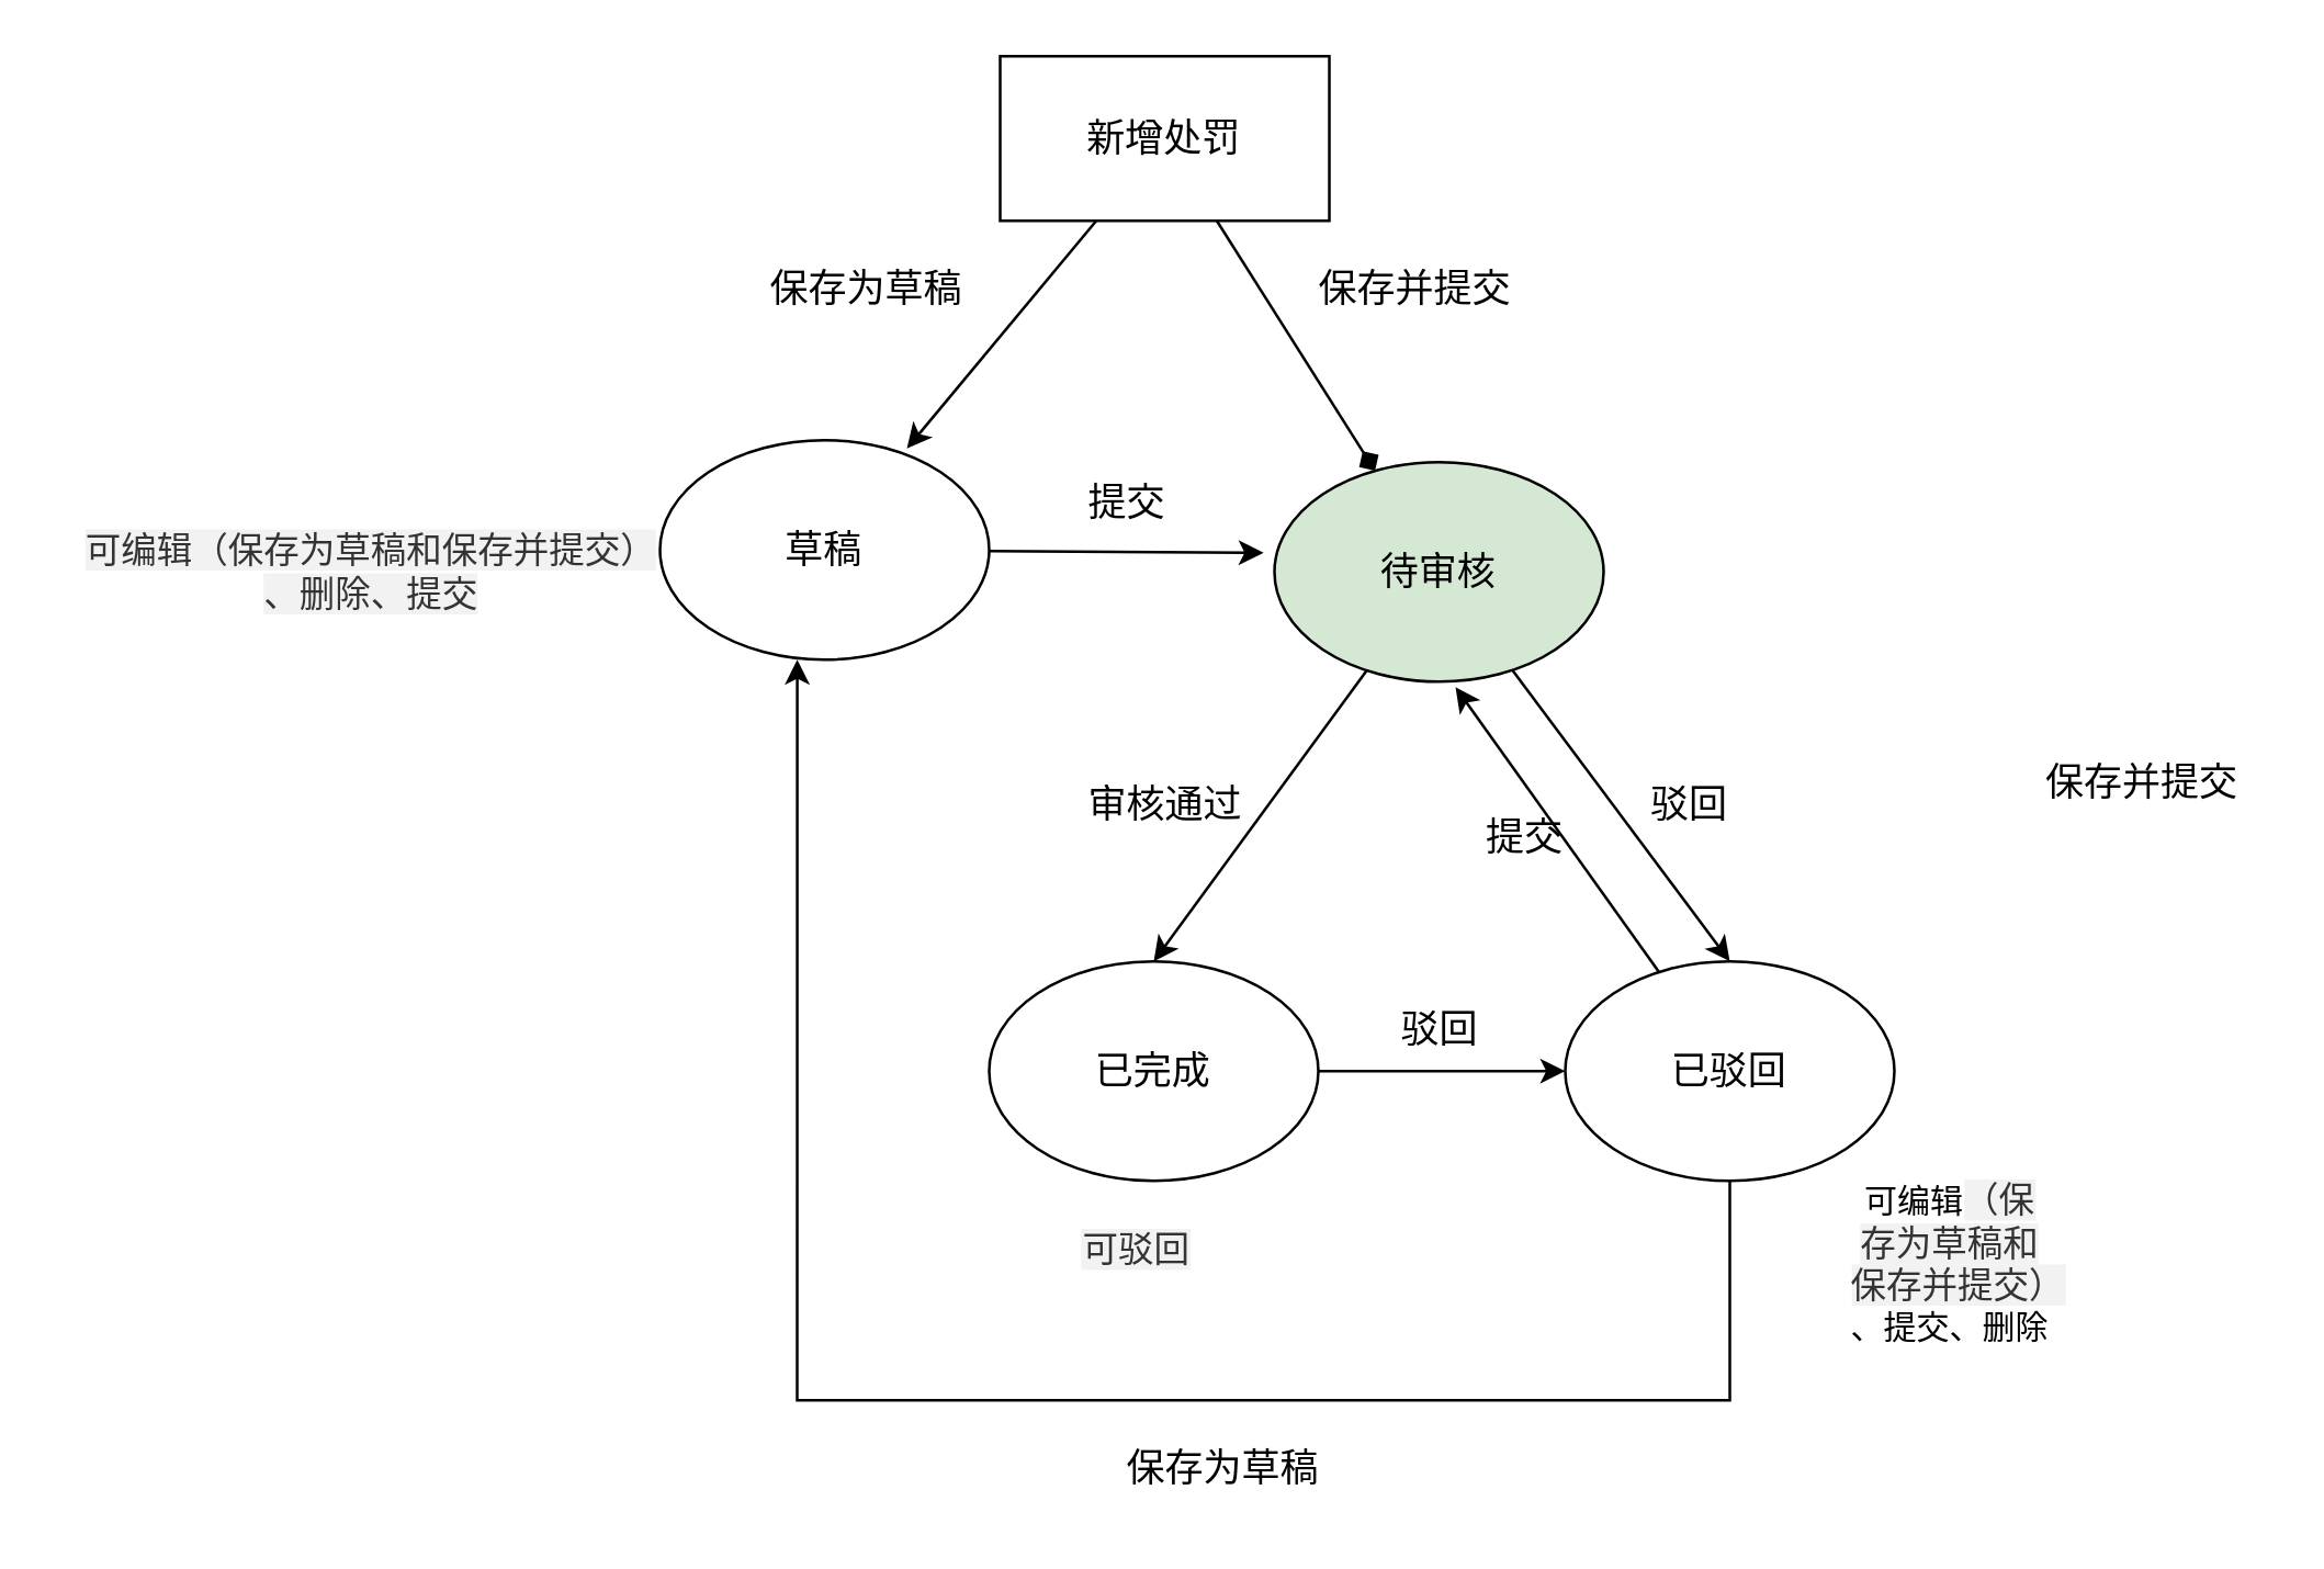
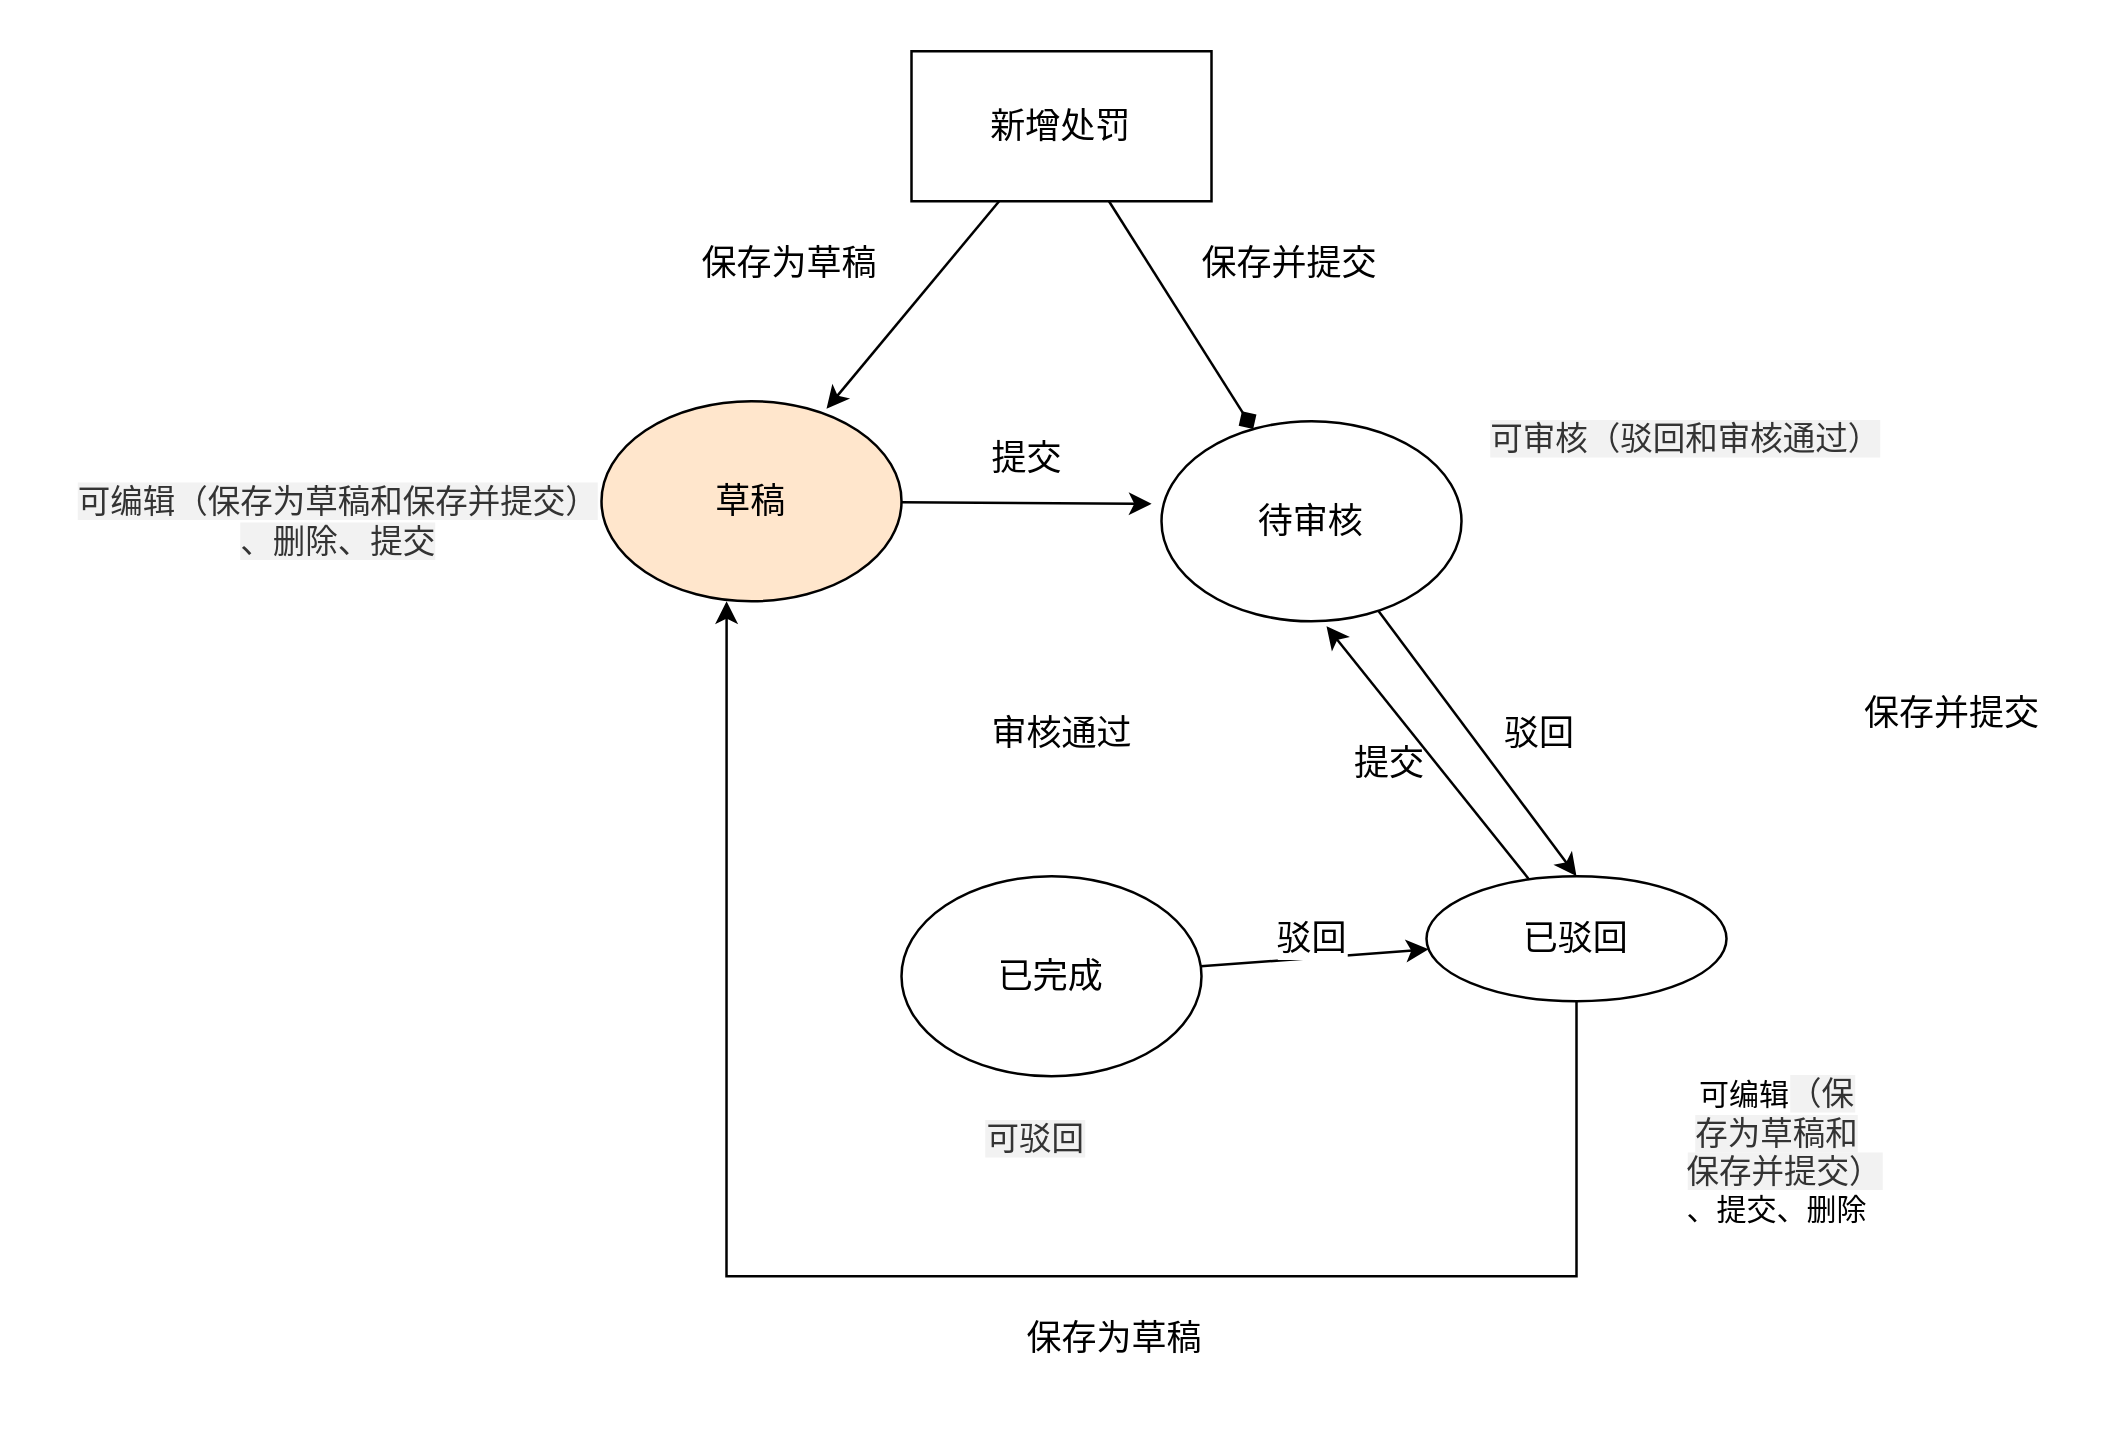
  <mxCell id="0" />
  <mxCell id="1" parent="0" />
- <mxCell id="2" value="草稿" style="ellipse;whiteSpace=wrap;html=1;fontSize=14;" parent="1" vertex="1"><mxGeometry x="240" y="160" width="120" height="80" as="geometry" /></mxCell>
+ <mxCell id="2" value="草稿" style="ellipse;whiteSpace=wrap;html=1;fontSize=14;fillColor=#ffe6cc;" parent="1" vertex="1"><mxGeometry x="240" y="160" width="120" height="80" as="geometry" /></mxCell>
  <mxCell id="3" style="rounded=0;orthogonalLoop=1;jettySize=auto;html=1;fontFamily=Helvetica;fontSize=12;fontColor=default;autosize=1;resizable=0;endArrow=diamond;" parent="1" source="4" target="7" edge="1"><mxGeometry relative="1" as="geometry" /></mxCell>
  <mxCell id="4" value="新增处罚" style="rounded=0;whiteSpace=wrap;html=1;fontSize=14;" parent="1" vertex="1"><mxGeometry x="364" y="20" width="120" height="60" as="geometry" /></mxCell>
- <mxCell id="5" style="edgeStyle=none;rounded=0;orthogonalLoop=1;jettySize=auto;html=1;entryX=0.5;entryY=0;entryDx=0;entryDy=0;strokeColor=default;align=center;verticalAlign=middle;fontFamily=Helvetica;fontSize=12;fontColor=default;labelBackgroundColor=default;autosize=1;resizable=0;endArrow=classic;" parent="1" source="7" target="14" edge="1"><mxGeometry relative="1" as="geometry" /></mxCell>
  <mxCell id="6" style="edgeStyle=none;rounded=0;orthogonalLoop=1;jettySize=auto;html=1;entryX=0.5;entryY=0;entryDx=0;entryDy=0;strokeColor=default;align=center;verticalAlign=middle;fontFamily=Helvetica;fontSize=12;fontColor=default;labelBackgroundColor=default;autosize=1;resizable=0;endArrow=classic;" parent="1" source="7" target="16" edge="1"><mxGeometry relative="1" as="geometry" /></mxCell>
- <mxCell id="7" value="待审核" style="ellipse;whiteSpace=wrap;html=1;fontSize=14;fillColor=#d5e8d4;" parent="1" vertex="1"><mxGeometry x="464" y="168" width="120" height="80" as="geometry" /></mxCell>
+ <mxCell id="7" value="待审核" style="ellipse;whiteSpace=wrap;html=1;fontSize=14;" parent="1" vertex="1"><mxGeometry x="464" y="168" width="120" height="80" as="geometry" /></mxCell>
  <mxCell id="8" style="rounded=0;orthogonalLoop=1;jettySize=auto;html=1;entryX=0.75;entryY=0.038;entryDx=0;entryDy=0;entryPerimeter=0;fontFamily=Helvetica;fontSize=12;fontColor=default;autosize=1;resizable=0;" parent="1" source="4" target="2" edge="1"><mxGeometry relative="1" as="geometry" /></mxCell>
  <mxCell id="9" value="&lt;font style=&quot;font-size: 14px;&quot;&gt;保存为草稿&lt;/font&gt;" style="text;html=1;align=center;verticalAlign=middle;resizable=0;points=[];autosize=1;strokeColor=none;fillColor=none;fontFamily=Helvetica;fontSize=12;fontColor=default;" parent="1" vertex="1"><mxGeometry x="270" y="90" width="90" height="30" as="geometry" /></mxCell>
  <mxCell id="10" value="&lt;font style=&quot;font-size: 14px;&quot;&gt;保存并提交&lt;/font&gt;" style="text;html=1;align=center;verticalAlign=middle;resizable=0;points=[];autosize=1;strokeColor=none;fillColor=none;fontFamily=Helvetica;fontSize=12;fontColor=default;labelBackgroundColor=default;" parent="1" vertex="1"><mxGeometry x="470" y="90" width="90" height="30" as="geometry" /></mxCell>
  <mxCell id="11" style="edgeStyle=none;rounded=0;orthogonalLoop=1;jettySize=auto;html=1;entryX=-0.033;entryY=0.413;entryDx=0;entryDy=0;entryPerimeter=0;strokeColor=default;align=center;verticalAlign=middle;fontFamily=Helvetica;fontSize=12;fontColor=default;labelBackgroundColor=default;autosize=1;resizable=0;endArrow=classic;" parent="1" source="2" target="7" edge="1"><mxGeometry relative="1" as="geometry" /></mxCell>
  <mxCell id="12" value="&lt;font style=&quot;font-size: 14px;&quot;&gt;提交&lt;/font&gt;" style="text;html=1;align=center;verticalAlign=middle;resizable=0;points=[];autosize=1;strokeColor=none;fillColor=none;fontFamily=Helvetica;fontSize=12;fontColor=default;labelBackgroundColor=default;" parent="1" vertex="1"><mxGeometry x="385" y="168" width="50" height="30" as="geometry" /></mxCell>
  <mxCell id="13" value="" style="edgeStyle=none;rounded=0;orthogonalLoop=1;jettySize=auto;html=1;strokeColor=default;align=center;verticalAlign=middle;fontFamily=Helvetica;fontSize=12;fontColor=default;labelBackgroundColor=default;autosize=1;resizable=0;endArrow=classic;" parent="1" source="14" target="16" edge="1"><mxGeometry relative="1" as="geometry" /></mxCell>
  <mxCell id="14" value="已完成" style="ellipse;whiteSpace=wrap;html=1;fontSize=14;" parent="1" vertex="1"><mxGeometry x="360" y="350" width="120" height="80" as="geometry" /></mxCell>
  <mxCell id="15" style="edgeStyle=orthogonalEdgeStyle;rounded=0;orthogonalLoop=1;jettySize=auto;html=1;strokeColor=default;align=center;verticalAlign=middle;fontFamily=Helvetica;fontSize=12;fontColor=default;labelBackgroundColor=default;autosize=1;resizable=0;endArrow=classic;entryX=1;entryY=0.5;entryDx=0;entryDy=0;" parent="1" edge="1"><mxGeometry relative="1" as="geometry"><Array as="points"><mxPoint x="750" y="390" /><mxPoint x="750" y="206" /><mxPoint x="620" y="206" /></Array><mxPoint x="590" y="206" as="targetPoint" /></mxGeometry></mxCell>
- <mxCell id="16" value="已驳回" style="ellipse;whiteSpace=wrap;html=1;fontSize=14;" parent="1" vertex="1"><mxGeometry x="570" y="350" width="120" height="80" as="geometry" /></mxCell>
+ <mxCell id="16" value="已驳回" style="ellipse;whiteSpace=wrap;html=1;fontSize=14;" parent="1" vertex="1"><mxGeometry x="570" y="350" width="120" height="50" as="geometry" /></mxCell>
  <mxCell id="17" value="&lt;font style=&quot;font-size: 14px;&quot;&gt;审核通过&lt;/font&gt;" style="text;html=1;align=center;verticalAlign=middle;resizable=0;points=[];autosize=1;strokeColor=none;fillColor=none;fontFamily=Helvetica;fontSize=12;fontColor=default;labelBackgroundColor=default;" parent="1" vertex="1"><mxGeometry x="384" y="278" width="80" height="30" as="geometry" /></mxCell>
  <mxCell id="18" value="&lt;span style=&quot;font-size: 14px;&quot;&gt;驳回&lt;/span&gt;" style="text;html=1;align=center;verticalAlign=middle;resizable=0;points=[];autosize=1;strokeColor=none;fillColor=none;fontFamily=Helvetica;fontSize=12;fontColor=default;labelBackgroundColor=default;" parent="1" vertex="1"><mxGeometry x="590" y="278" width="50" height="30" as="geometry" /></mxCell>
  <mxCell id="19" value="&lt;font style=&quot;font-size: 14px;&quot;&gt;保存并提交&lt;/font&gt;" style="text;html=1;align=center;verticalAlign=middle;resizable=0;points=[];autosize=1;strokeColor=none;fillColor=none;fontFamily=Helvetica;fontSize=12;fontColor=default;labelBackgroundColor=default;" parent="1" vertex="1"><mxGeometry x="735" y="270" width="90" height="30" as="geometry" /></mxCell>
  <mxCell id="20" style="edgeStyle=none;rounded=0;orthogonalLoop=1;jettySize=auto;html=1;entryX=0.417;entryY=1;entryDx=0;entryDy=0;entryPerimeter=0;strokeColor=default;align=center;verticalAlign=middle;fontFamily=Helvetica;fontSize=12;fontColor=default;labelBackgroundColor=default;autosize=1;resizable=0;endArrow=classic;" parent="1" source="16" target="2" edge="1"><mxGeometry relative="1" as="geometry"><Array as="points"><mxPoint x="630" y="510" /><mxPoint x="290" y="510" /></Array></mxGeometry></mxCell>
  <mxCell id="21" value="&lt;font style=&quot;font-size: 14px;&quot;&gt;保存为草稿&lt;/font&gt;" style="text;html=1;align=center;verticalAlign=middle;resizable=0;points=[];autosize=1;strokeColor=none;fillColor=none;fontFamily=Helvetica;fontSize=12;fontColor=default;labelBackgroundColor=default;" parent="1" vertex="1"><mxGeometry x="400" y="520" width="90" height="30" as="geometry" /></mxCell>
  <mxCell id="22" value="&lt;span style=&quot;color: rgb(51, 51, 51); font-family: &amp;quot;Arial Normal&amp;quot;, Arial; font-size: 13px; text-align: left; background-color: rgb(242, 242, 242);&quot;&gt;可编辑（保存为草稿和保存并提交）&lt;/span&gt;&lt;div&gt;&lt;span style=&quot;color: rgb(51, 51, 51); font-family: &amp;quot;Arial Normal&amp;quot;, Arial; font-size: 13px; text-align: left; background-color: rgb(242, 242, 242);&quot;&gt;、删除、提交&lt;/span&gt;&lt;/div&gt;" style="text;html=1;align=center;verticalAlign=middle;whiteSpace=wrap;rounded=0;fontFamily=Helvetica;fontSize=12;fontColor=default;labelBackgroundColor=default;autosize=1;resizable=0;" parent="1" vertex="1"><mxGeometry x="20" y="188" width="230" height="40" as="geometry" /></mxCell>
+ <mxCell id="23" value="&lt;span style=&quot;color: rgb(51, 51, 51); font-family: &amp;quot;Arial Normal&amp;quot;, Arial; font-size: 13px; text-align: left; background-color: rgb(242, 242, 242);&quot;&gt;可审核（驳回和审核通过）&lt;/span&gt;" style="text;html=1;align=center;verticalAlign=middle;whiteSpace=wrap;rounded=0;fontFamily=Helvetica;fontSize=12;fontColor=default;labelBackgroundColor=default;autosize=1;resizable=0;" parent="1" vertex="1"><mxGeometry x="584" y="160" width="180" height="30" as="geometry" /></mxCell>
  <mxCell id="24" value="&lt;span style=&quot;color: rgb(51, 51, 51); font-family: &amp;quot;Arial Normal&amp;quot;, Arial; font-size: 13px; text-align: left; background-color: rgb(242, 242, 242);&quot;&gt;可驳回&lt;/span&gt;" style="text;html=1;align=center;verticalAlign=middle;whiteSpace=wrap;rounded=0;fontFamily=Helvetica;fontSize=12;fontColor=default;labelBackgroundColor=default;autosize=1;resizable=0;" parent="1" vertex="1"><mxGeometry x="384" y="440" width="60" height="30" as="geometry" /></mxCell>
  <mxCell id="25" value="&lt;font style=&quot;font-size: 14px;&quot;&gt;驳回&lt;/font&gt;" style="text;html=1;align=center;verticalAlign=middle;resizable=0;points=[];autosize=1;strokeColor=none;fillColor=none;fontFamily=Helvetica;fontSize=12;fontColor=default;labelBackgroundColor=default;" parent="1" vertex="1"><mxGeometry x="499" y="360" width="50" height="30" as="geometry" /></mxCell>
  <mxCell id="26" value="可编辑&lt;span style=&quot;color: rgb(51, 51, 51); font-family: &amp;quot;Arial Normal&amp;quot;, Arial; font-size: 13px; text-align: left; text-wrap: wrap; background-color: rgb(242, 242, 242);&quot;&gt;（保存为草稿和保存并提交）&lt;/span&gt;&lt;div&gt;、提交、删除&lt;/div&gt;" style="text;html=1;align=center;verticalAlign=middle;resizable=0;points=[];autosize=1;strokeColor=none;fillColor=none;fontFamily=Helvetica;fontSize=12;fontColor=default;labelBackgroundColor=default;" parent="1" vertex="1"><mxGeometry x="595" y="440" width="230" height="40" as="geometry" /></mxCell>
  <mxCell id="27" value="&lt;font style=&quot;font-size: 14px;&quot;&gt;提交&lt;/font&gt;" style="text;html=1;align=center;verticalAlign=middle;resizable=0;points=[];autosize=1;strokeColor=none;fillColor=none;fontFamily=Helvetica;fontSize=12;fontColor=default;labelBackgroundColor=default;" vertex="1" parent="1"><mxGeometry x="530" y="290" width="50" height="30" as="geometry" /></mxCell>
  <mxCell id="28" style="edgeStyle=none;rounded=0;orthogonalLoop=1;jettySize=auto;html=1;strokeColor=default;align=center;verticalAlign=middle;fontFamily=Helvetica;fontSize=12;fontColor=default;labelBackgroundColor=default;autosize=1;resizable=0;endArrow=classic;" edge="1" parent="1" source="16"><mxGeometry relative="1" as="geometry"><mxPoint x="370" y="210" as="sourcePoint" /><mxPoint x="530" y="250" as="targetPoint" /></mxGeometry></mxCell>
